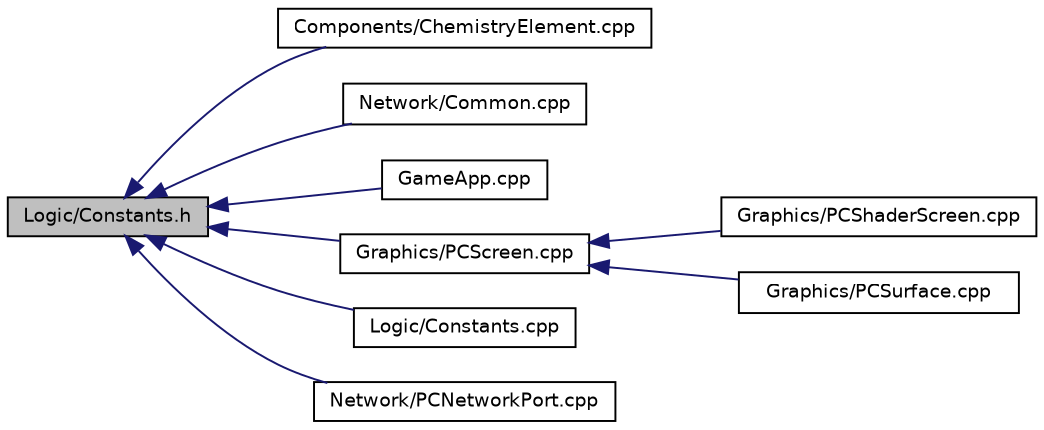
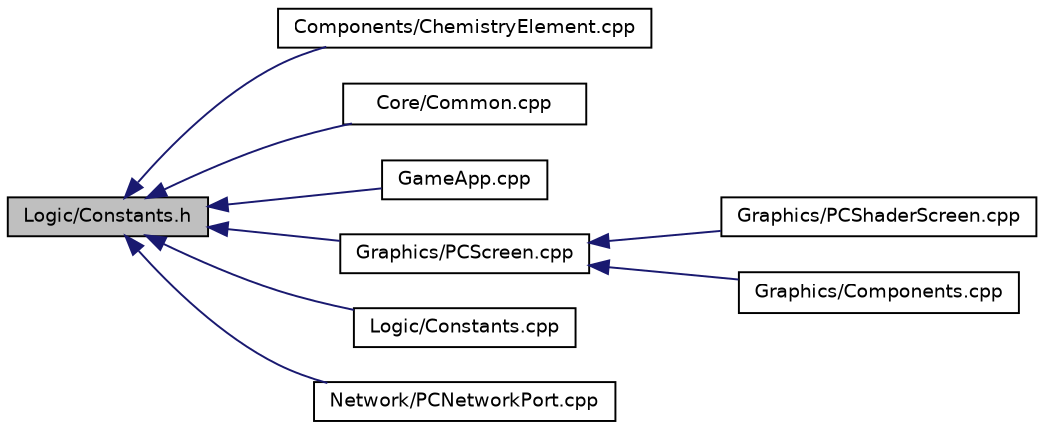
  digraph {
    rankdir=LR
    node [color=black fillcolor=white fontname=Helvetica fontsize=10 shape=record style=filled]
    edge [color=midnightblue dir=back fontname=Helvetica fontsize=10 labelfontname=Helvetica labelfontsize=10 style=solid]
    n1 [fillcolor=grey75 fontcolor=black height=0.2 label="Logic/Constants.h" width=0.4]
    n2 [height=0.2 label="Components/ChemistryElement.cpp" width=0.4]
-   n3 [height=0.2 label="Network/Common.cpp" width=0.4]
+   n3 [height=0.2 label="Core/Common.cpp" width=0.4]
    n4 [height=0.2 label="GameApp.cpp" width=0.4]
    n5 [height=0.2 label="Graphics/PCScreen.cpp" width=0.4]
    n6 [height=0.2 label="Logic/Constants.cpp" width=0.4]
    n7 [height=0.2 label="Network/PCNetworkPort.cpp" width=0.4]
    n8 [height=0.2 label="Graphics/PCShaderScreen.cpp" width=0.4]
-   n9 [height=0.2 label="Graphics/PCSurface.cpp" width=0.4]
+   n9 [height=0.2 label="Graphics/Components.cpp" width=0.4]
    n1 -> n2
    n1 -> n3
    n1 -> n4
    n1 -> n5
    n1 -> n6
    n1 -> n7
    n5 -> n8
    n5 -> n9
  }
